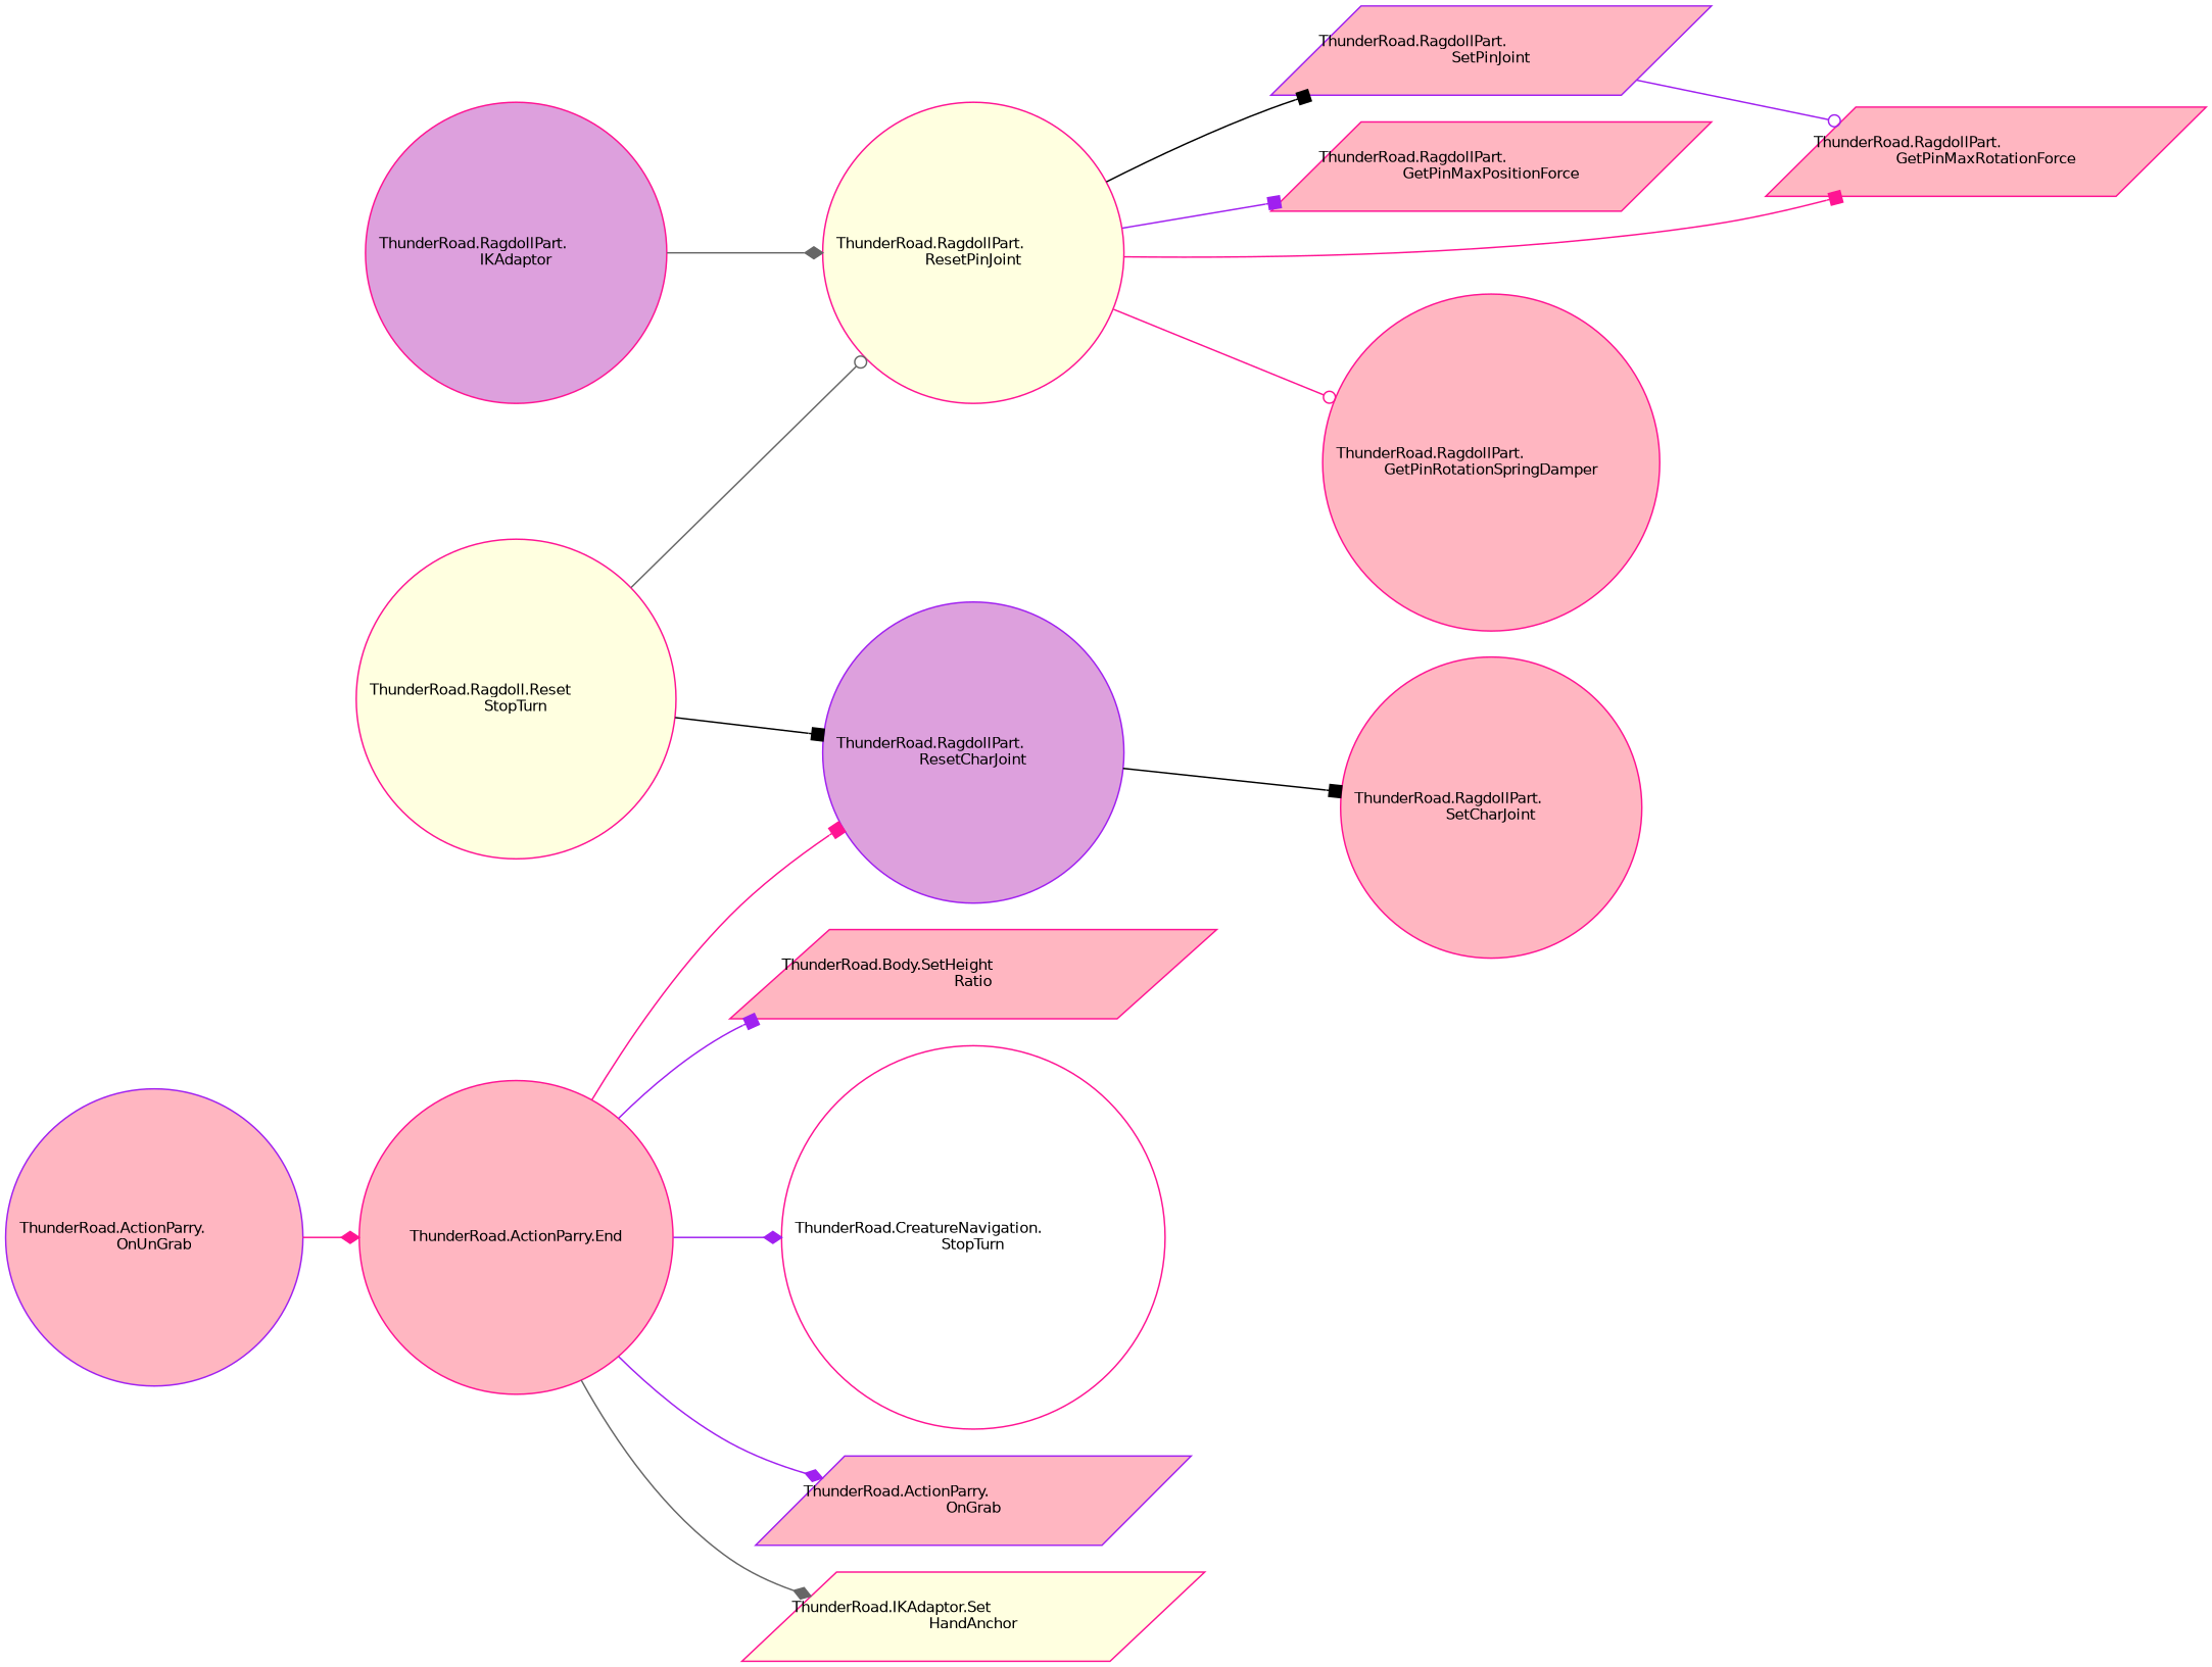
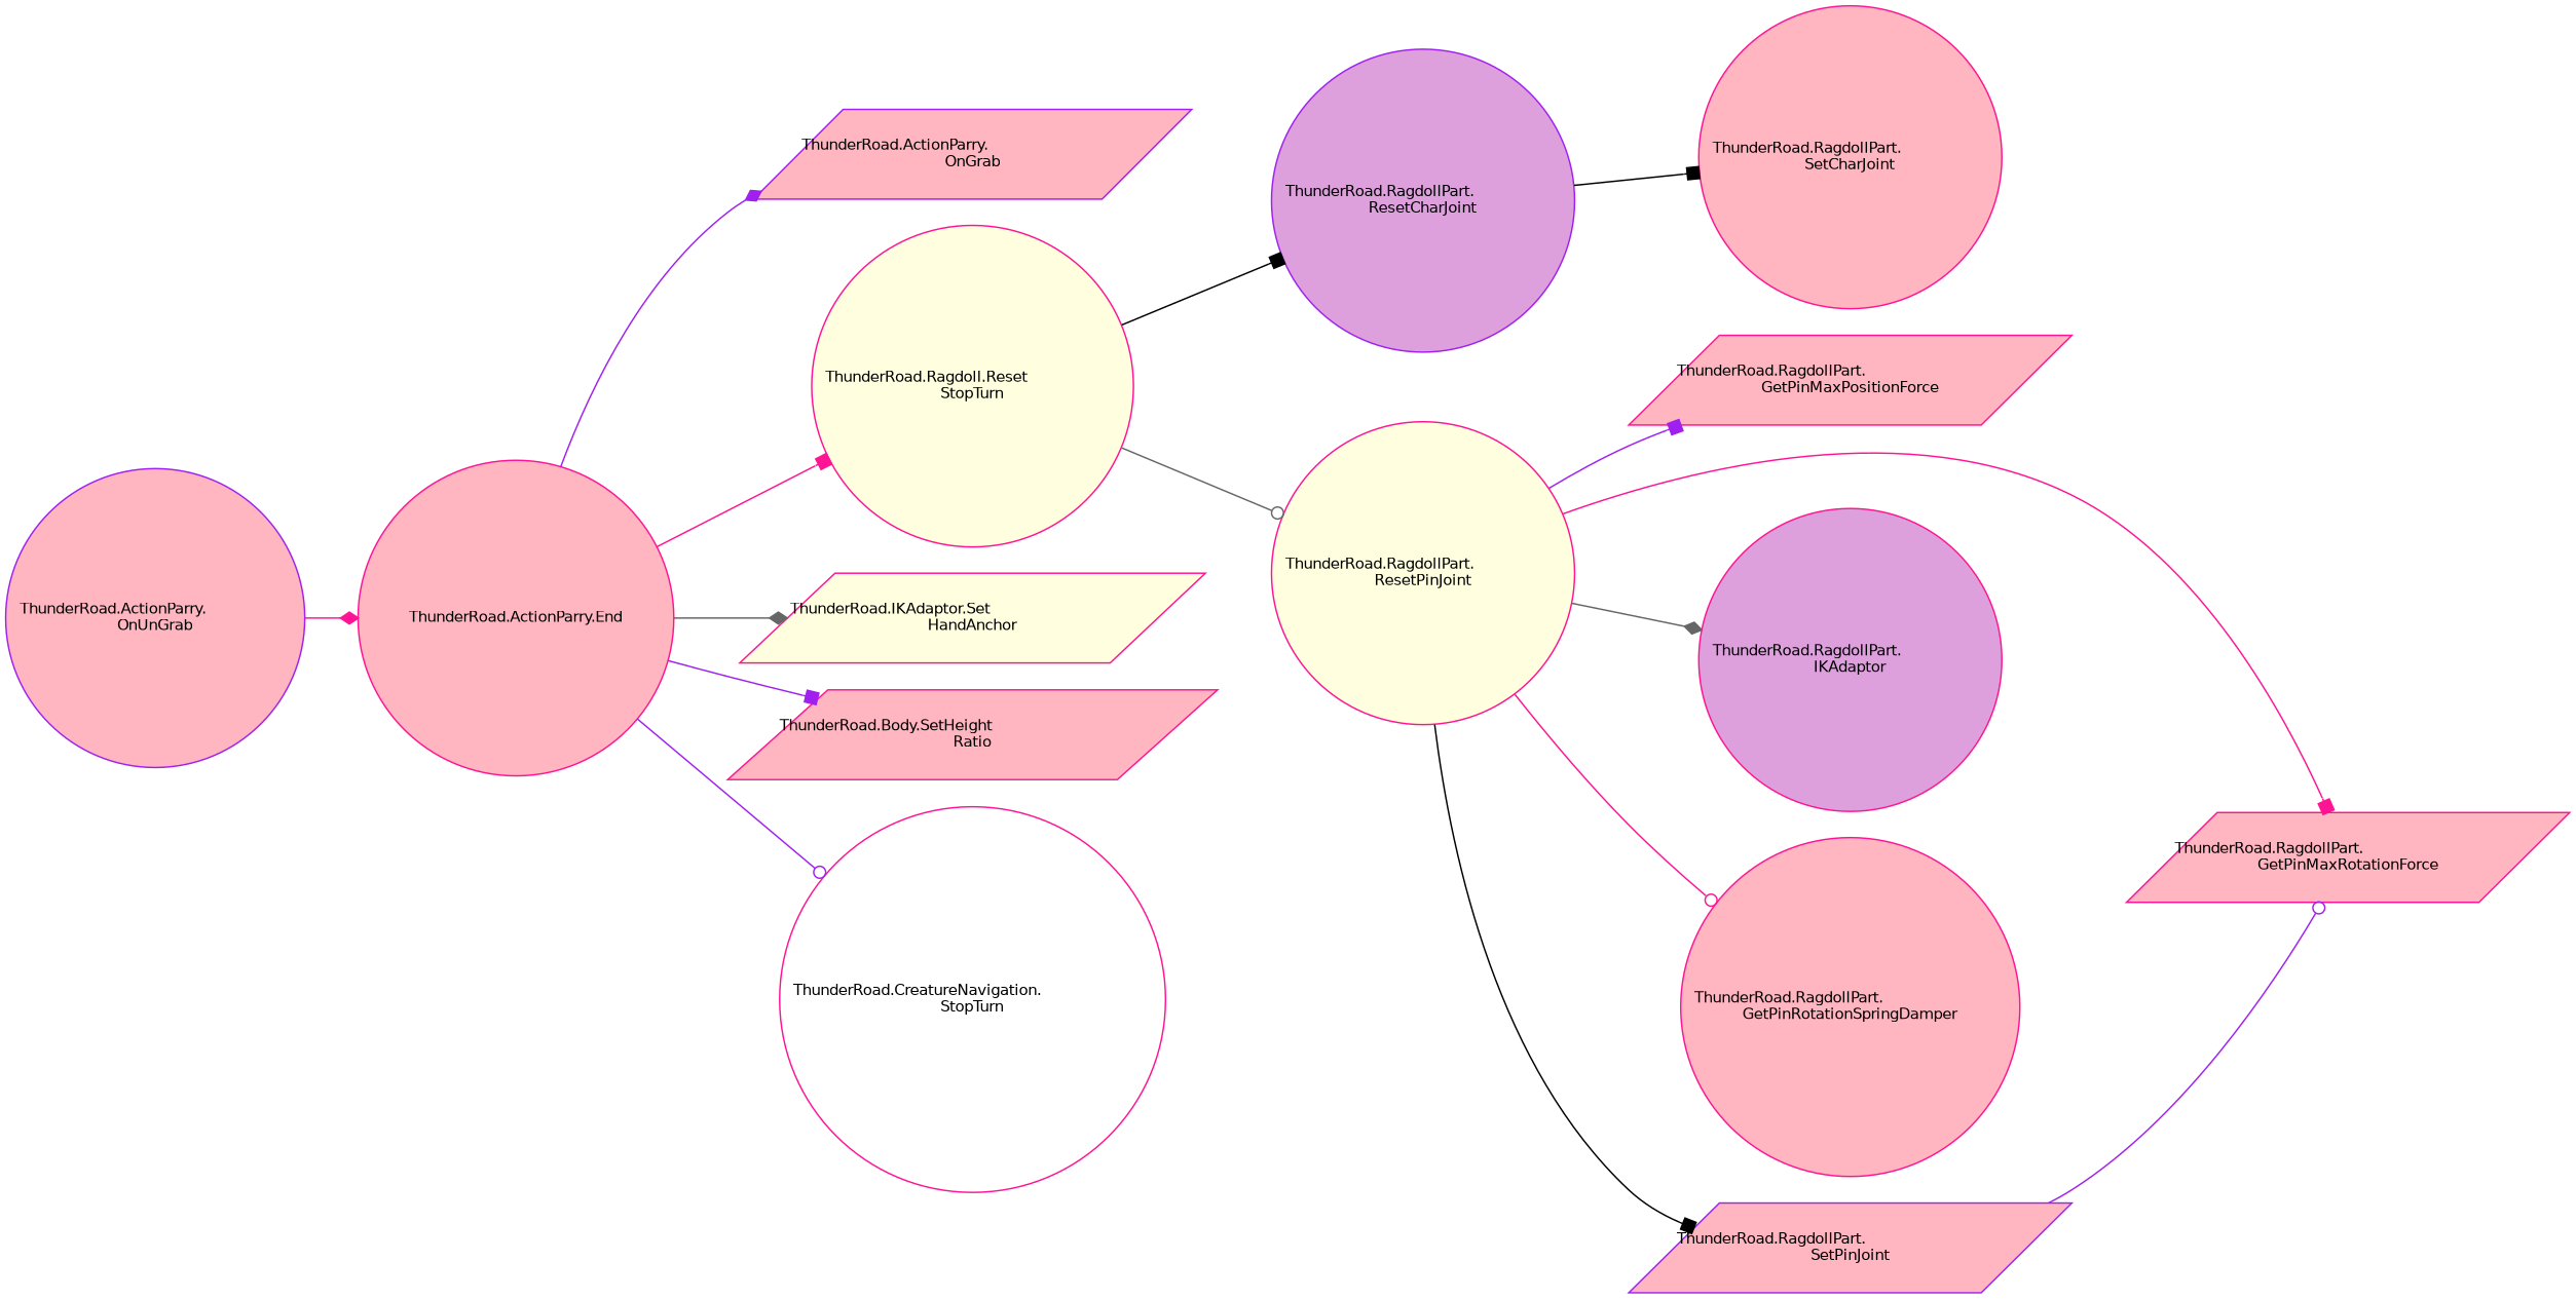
  digraph {
    rankdir=LR
    node [color=deeppink fillcolor=lightpink fontname=Helvetica fontsize=10 shape=circle style=filled]
    edge [arrowhead=box color=purple fontname=Helvetica fontsize=10 labelfontname=Helvetica labelfontsize=10 style=solid]
    n1 [fontcolor=black height=0.2 label="ThunderRoad.ActionParry.End" width=0.4]
    n2 [color=purple height=0.2 label="ThunderRoad.ActionParry.\lOnGrab" shape=parallelogram width=0.4]
    n3 [fillcolor=lightyellow height=0.2 label="ThunderRoad.Ragdoll.Reset\lStopTurn" width=0.4]
    n4 [fillcolor=lightyellow height=0.2 label="ThunderRoad.IKAdaptor.Set\lHandAnchor" shape=parallelogram width=0.4]
    n5 [height=0.2 label="ThunderRoad.Body.SetHeight\lRatio" shape=parallelogram width=0.4]
    n6 [fillcolor=white height=0.2 label="ThunderRoad.CreatureNavigation.\lStopTurn" width=0.4]
    n7 [color=purple height=0.2 label="ThunderRoad.ActionParry.\lOnUnGrab" width=0.4]
    n8 [color=purple fillcolor=plum height=0.2 label="ThunderRoad.RagdollPart.\lResetCharJoint" width=0.4]
    n9 [fillcolor=lightyellow height=0.2 label="ThunderRoad.RagdollPart.\lResetPinJoint" width=0.4]
    n10 [height=0.2 label="ThunderRoad.RagdollPart.\lSetCharJoint" width=0.4]
    n11 [height=0.2 label="ThunderRoad.RagdollPart.\lGetPinMaxPositionForce" shape=parallelogram width=0.4]
    n12 [height=0.2 label="ThunderRoad.RagdollPart.\lGetPinMaxRotationForce" shape=parallelogram width=0.4]
    n13 [fillcolor=plum height=0.2 label="ThunderRoad.RagdollPart.\lIKAdaptor" width=0.4]
    n14 [height=0.2 label="ThunderRoad.RagdollPart.\lGetPinRotationSpringDamper" width=0.4]
    n15 [color=purple height=0.2 label="ThunderRoad.RagdollPart.\lSetPinJoint" shape=parallelogram width=0.4]
    n1 -> n2 [arrowhead=diamond]
-   n1 -> n8 [color=deeppink]
+   n1 -> n3 [color=deeppink]
    n1 -> n4 [arrowhead=diamond color=gray40]
    n1 -> n5
-   n1 -> n6 [arrowhead=diamond]
+   n1 -> n6 [arrowhead=odot]
    n3 -> n8 [color=black]
    n3 -> n9 [arrowhead=odot color=gray40]
    n7 -> n1 [arrowhead=diamond color=deeppink]
    n8 -> n10 [color=black]
    n9 -> n11
    n9 -> n12 [color=deeppink]
-   n13 -> n9 [arrowhead=diamond color=gray40]
+   n9 -> n13 [arrowhead=diamond color=gray40]
    n9 -> n14 [arrowhead=odot color=deeppink]
    n9 -> n15 [color=black]
    n15 -> n12 [arrowhead=odot]
  }
